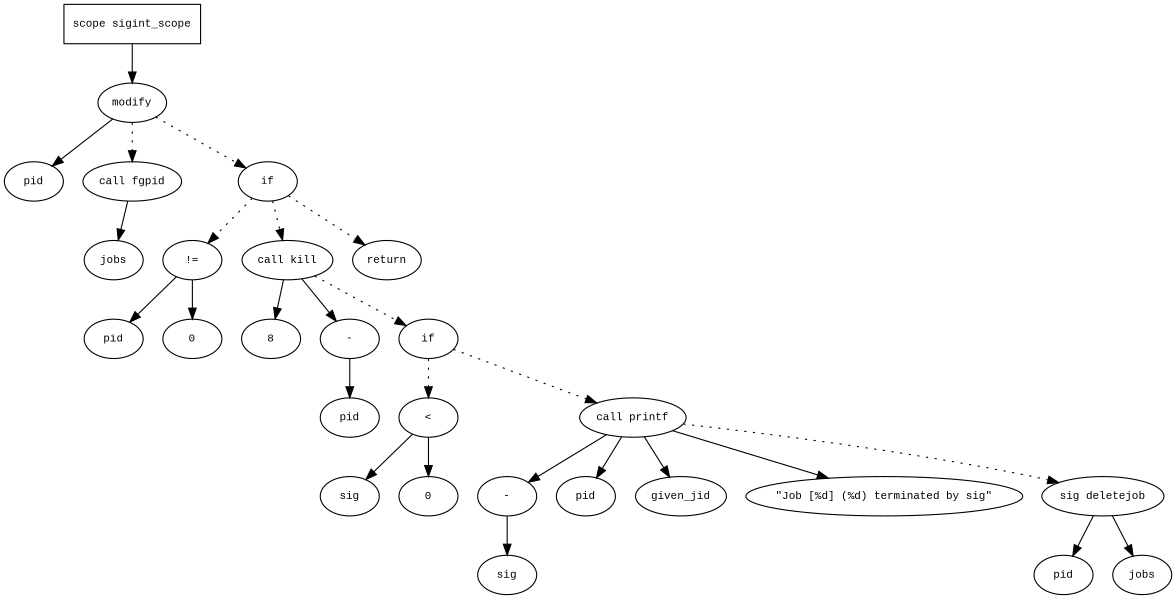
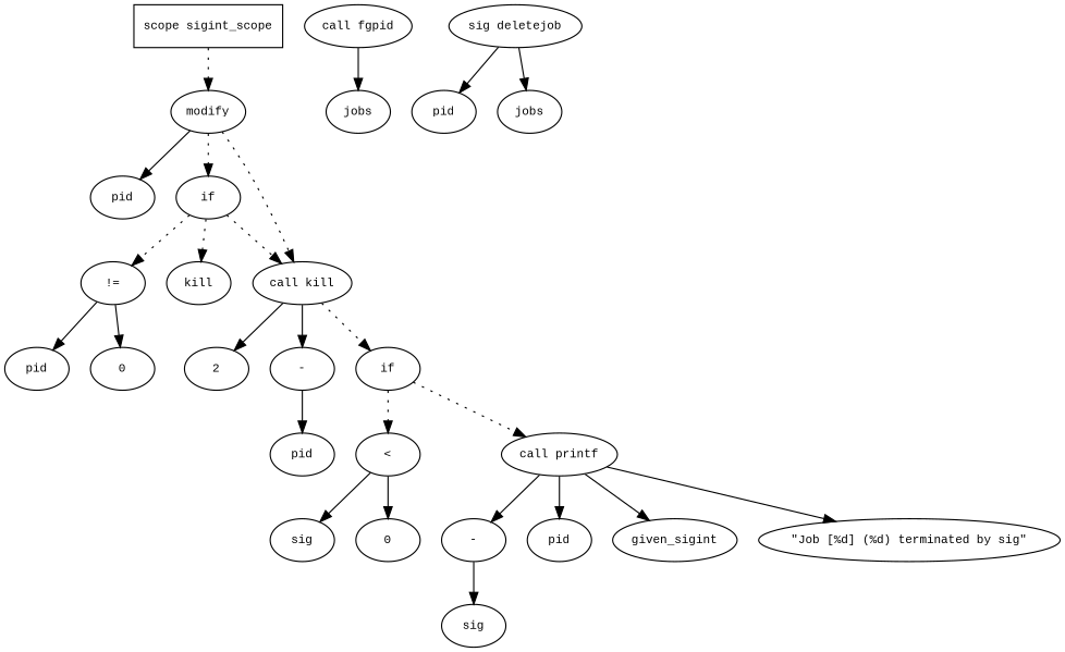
  digraph {
    fontname="Times New Roman"
    fontsize=10
    node [fontname="Courier New" fontsize=10 shape=ellipse]
    edge [fontname="Times New Roman" fontsize=10]
    n1 [label="scope sigint_scope" shape=box]
    n2 [label=modify]
    n3 [label=pid]
    n4 [label="call fgpid"]
    n5 [label=if]
    n6 [label=jobs]
    n7 [label="!="]
    n8 [label="call kill"]
-   n9 [label=return]
+   n9 [label=kill]
    n10 [label=pid]
    n11 [label=0]
-   n12 [label=8]
+   n12 [label=2]
    n13 [label="-"]
    n14 [label=if]
    n15 [label=pid]
    n16 [label="<"]
    n17 [label="call printf"]
    n18 [label=sig]
    n19 [label=0]
    n20 [label="-"]
    n21 [label=pid]
-   n22 [label=given_jid]
+   n22 [label=given_sigint]
    n23 [label="\"Job [%d] (%d) terminated by sig\""]
    n24 [label="sig deletejob"]
    n25 [label=sig]
    n26 [label=pid]
    n27 [label=jobs]
-   n1 -> n2 [style=solid]
+   n1 -> n2 [style=dotted]
    n2 -> n3
-   n2 -> n4 [style=dotted]
+   n2 -> n8 [style=dotted]
    n2 -> n5 [style=dotted]
    n4 -> n6
    n5 -> n7 [style=dotted]
    n5 -> n8 [style=dotted]
    n5 -> n9 [style=dotted]
    n7 -> n10
    n7 -> n11
    n8 -> n12
    n8 -> n13
    n8 -> n14 [style=dotted]
    n13 -> n15
    n14 -> n16 [style=dotted]
    n14 -> n17 [style=dotted]
    n16 -> n18
    n16 -> n19
    n17 -> n20
    n17 -> n21
    n17 -> n22
    n17 -> n23
-   n17 -> n24 [style=dotted]
    n20 -> n25
    n24 -> n26
    n24 -> n27
  }
